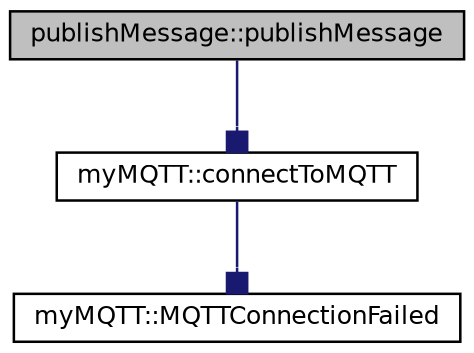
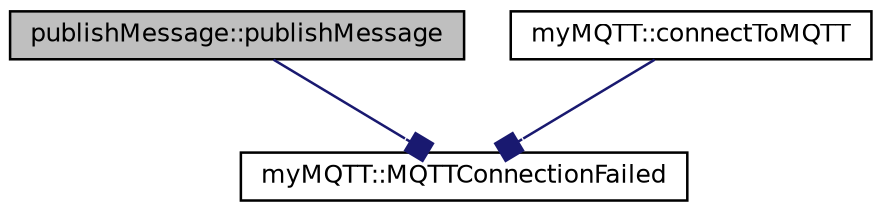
  digraph {
    rankdir=TB
    node [color=black fillcolor=white fontname=Helvetica fontsize=10 shape=record style=filled]
    edge [arrowhead=box color=midnightblue fontname=Helvetica fontsize=10 labelfontname=Helvetica labelfontsize=10 style=solid]
    n1 [fillcolor=grey75 fontcolor=black height=0.2 label="publishMessage::publishMessage" width=0.4]
    n2 [height=0.2 label="myMQTT::connectToMQTT" width=0.4]
    n3 [height=0.2 label="myMQTT::MQTTConnectionFailed" width=0.4]
-   n1 -> n2
+   n1 -> n3
    n2 -> n3
  }
